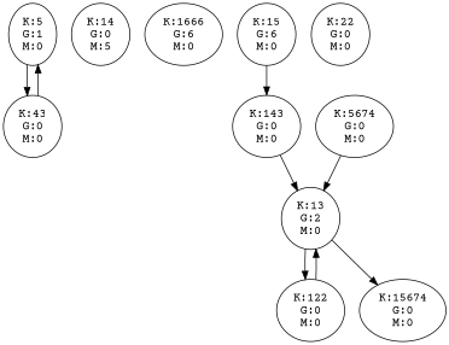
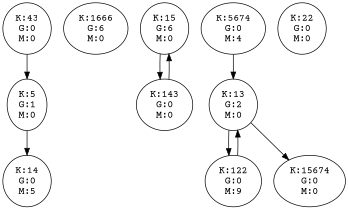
  digraph {
    fontname="Courier Prime"
    node [fontname="Courier Prime"]
    edge [fontname="Courier Prime"]
    n1 [label="K:5\nG:1\nM:0"]
    n2 [label="K:43\nG:0\nM:0"]
    n3 [label="K:14\nG:0\nM:5"]
    n4 [label="K:1666\nG:6\nM:0"]
    n5 [label="K:15\nG:6\nM:0"]
    n6 [label="K:143\nG:0\nM:0"]
    n7 [label="K:13\nG:2\nM:0"]
-   n8 [label="K:122\nG:0\nM:0"]
+   n8 [label="K:122\nG:0\nM:9"]
    n9 [label="K:15674\nG:0\nM:0"]
    n10 [label="K:22\nG:0\nM:0"]
-   n11 [label="K:5674\nG:0\nM:0"]
-   n1 -> n2
+   n11 [label="K:5674\nG:0\nM:4"]
+   n1 -> n3
    n2 -> n1
    n5 -> n6
-   n6 -> n7
+   n6 -> n5
    n7 -> n8
    n7 -> n9
    n8 -> n7
    n11 -> n7
  }
